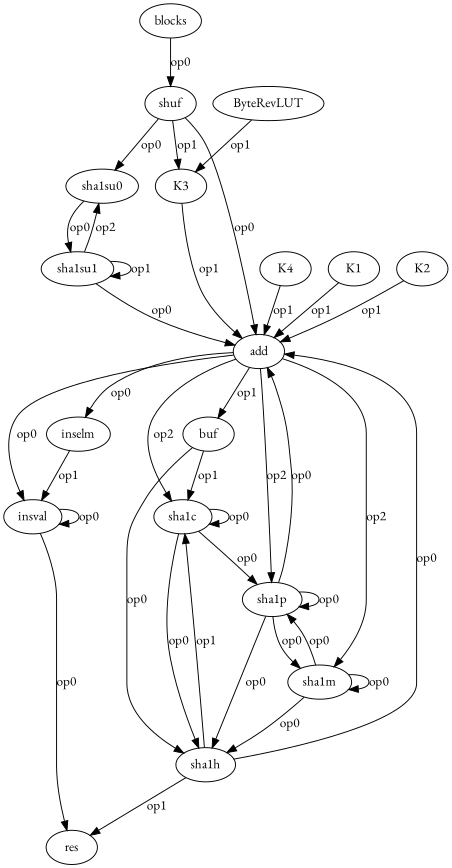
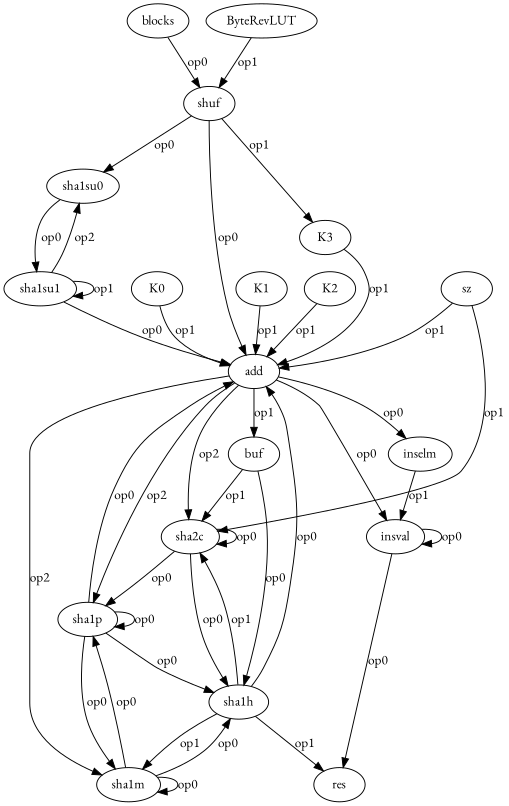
  digraph {
    fontname="EB Garamond"
    node [fontname="EB Garamond"]
    edge [fontname="EB Garamond"]
    blocks
    shuf
    add
    sha1su0
    K3
-   sha1c
+   sha1c [label=sha2c]
    sha1p
    sha1m
    inselm
    insval
    buf
    sha1su1
    sha1h
    res
    ByteRevLUT
-   K0 [label=K4]
+   K0
+   sz
    K1
    K2
    blocks -> shuf [label=op0]
    shuf -> add [label=op0]
    shuf -> sha1su0 [label=op0]
    shuf -> K3 [label=op1]
    add -> sha1c [label=op2]
    add -> sha1p [label=op2]
    add -> sha1m [label=op2]
    add -> inselm [label=op0]
    add -> insval [label=op0]
    add -> buf [label=op1]
    sha1su0 -> sha1su1 [label=op0]
    K3 -> add [label=op1]
    sha1c -> sha1c [label=op0]
    sha1c -> sha1p [label=op0]
    sha1c -> sha1h [label=op0]
    sha1p -> add [label=op0]
    sha1p -> sha1p [label=op0]
    sha1p -> sha1m [label=op0]
    sha1p -> sha1h [label=op0]
    sha1m -> sha1p [label=op0]
    sha1m -> sha1m [label=op0]
    sha1m -> sha1h [label=op0]
    inselm -> insval [label=op1]
    insval -> insval [label=op0]
    insval -> res [label=op0]
    buf -> sha1c [label=op1]
    buf -> sha1h [label=op0]
    sha1su1 -> add [label=op0]
    sha1su1 -> sha1su0 [label=op2]
    sha1su1 -> sha1su1 [label=op1]
    sha1h -> add [label=op0]
    sha1h -> sha1c [label=op1]
+   sha1h -> sha1m [label=op1]
    sha1h -> res [label=op1]
-   ByteRevLUT -> K3 [label=op1]
+   ByteRevLUT -> shuf [label=op1]
    K0 -> add [label=op1]
+   sz -> add [label=op1]
+   sz -> sha1c [label=op1]
    K1 -> add [label=op1]
    K2 -> add [label=op1]
  }
